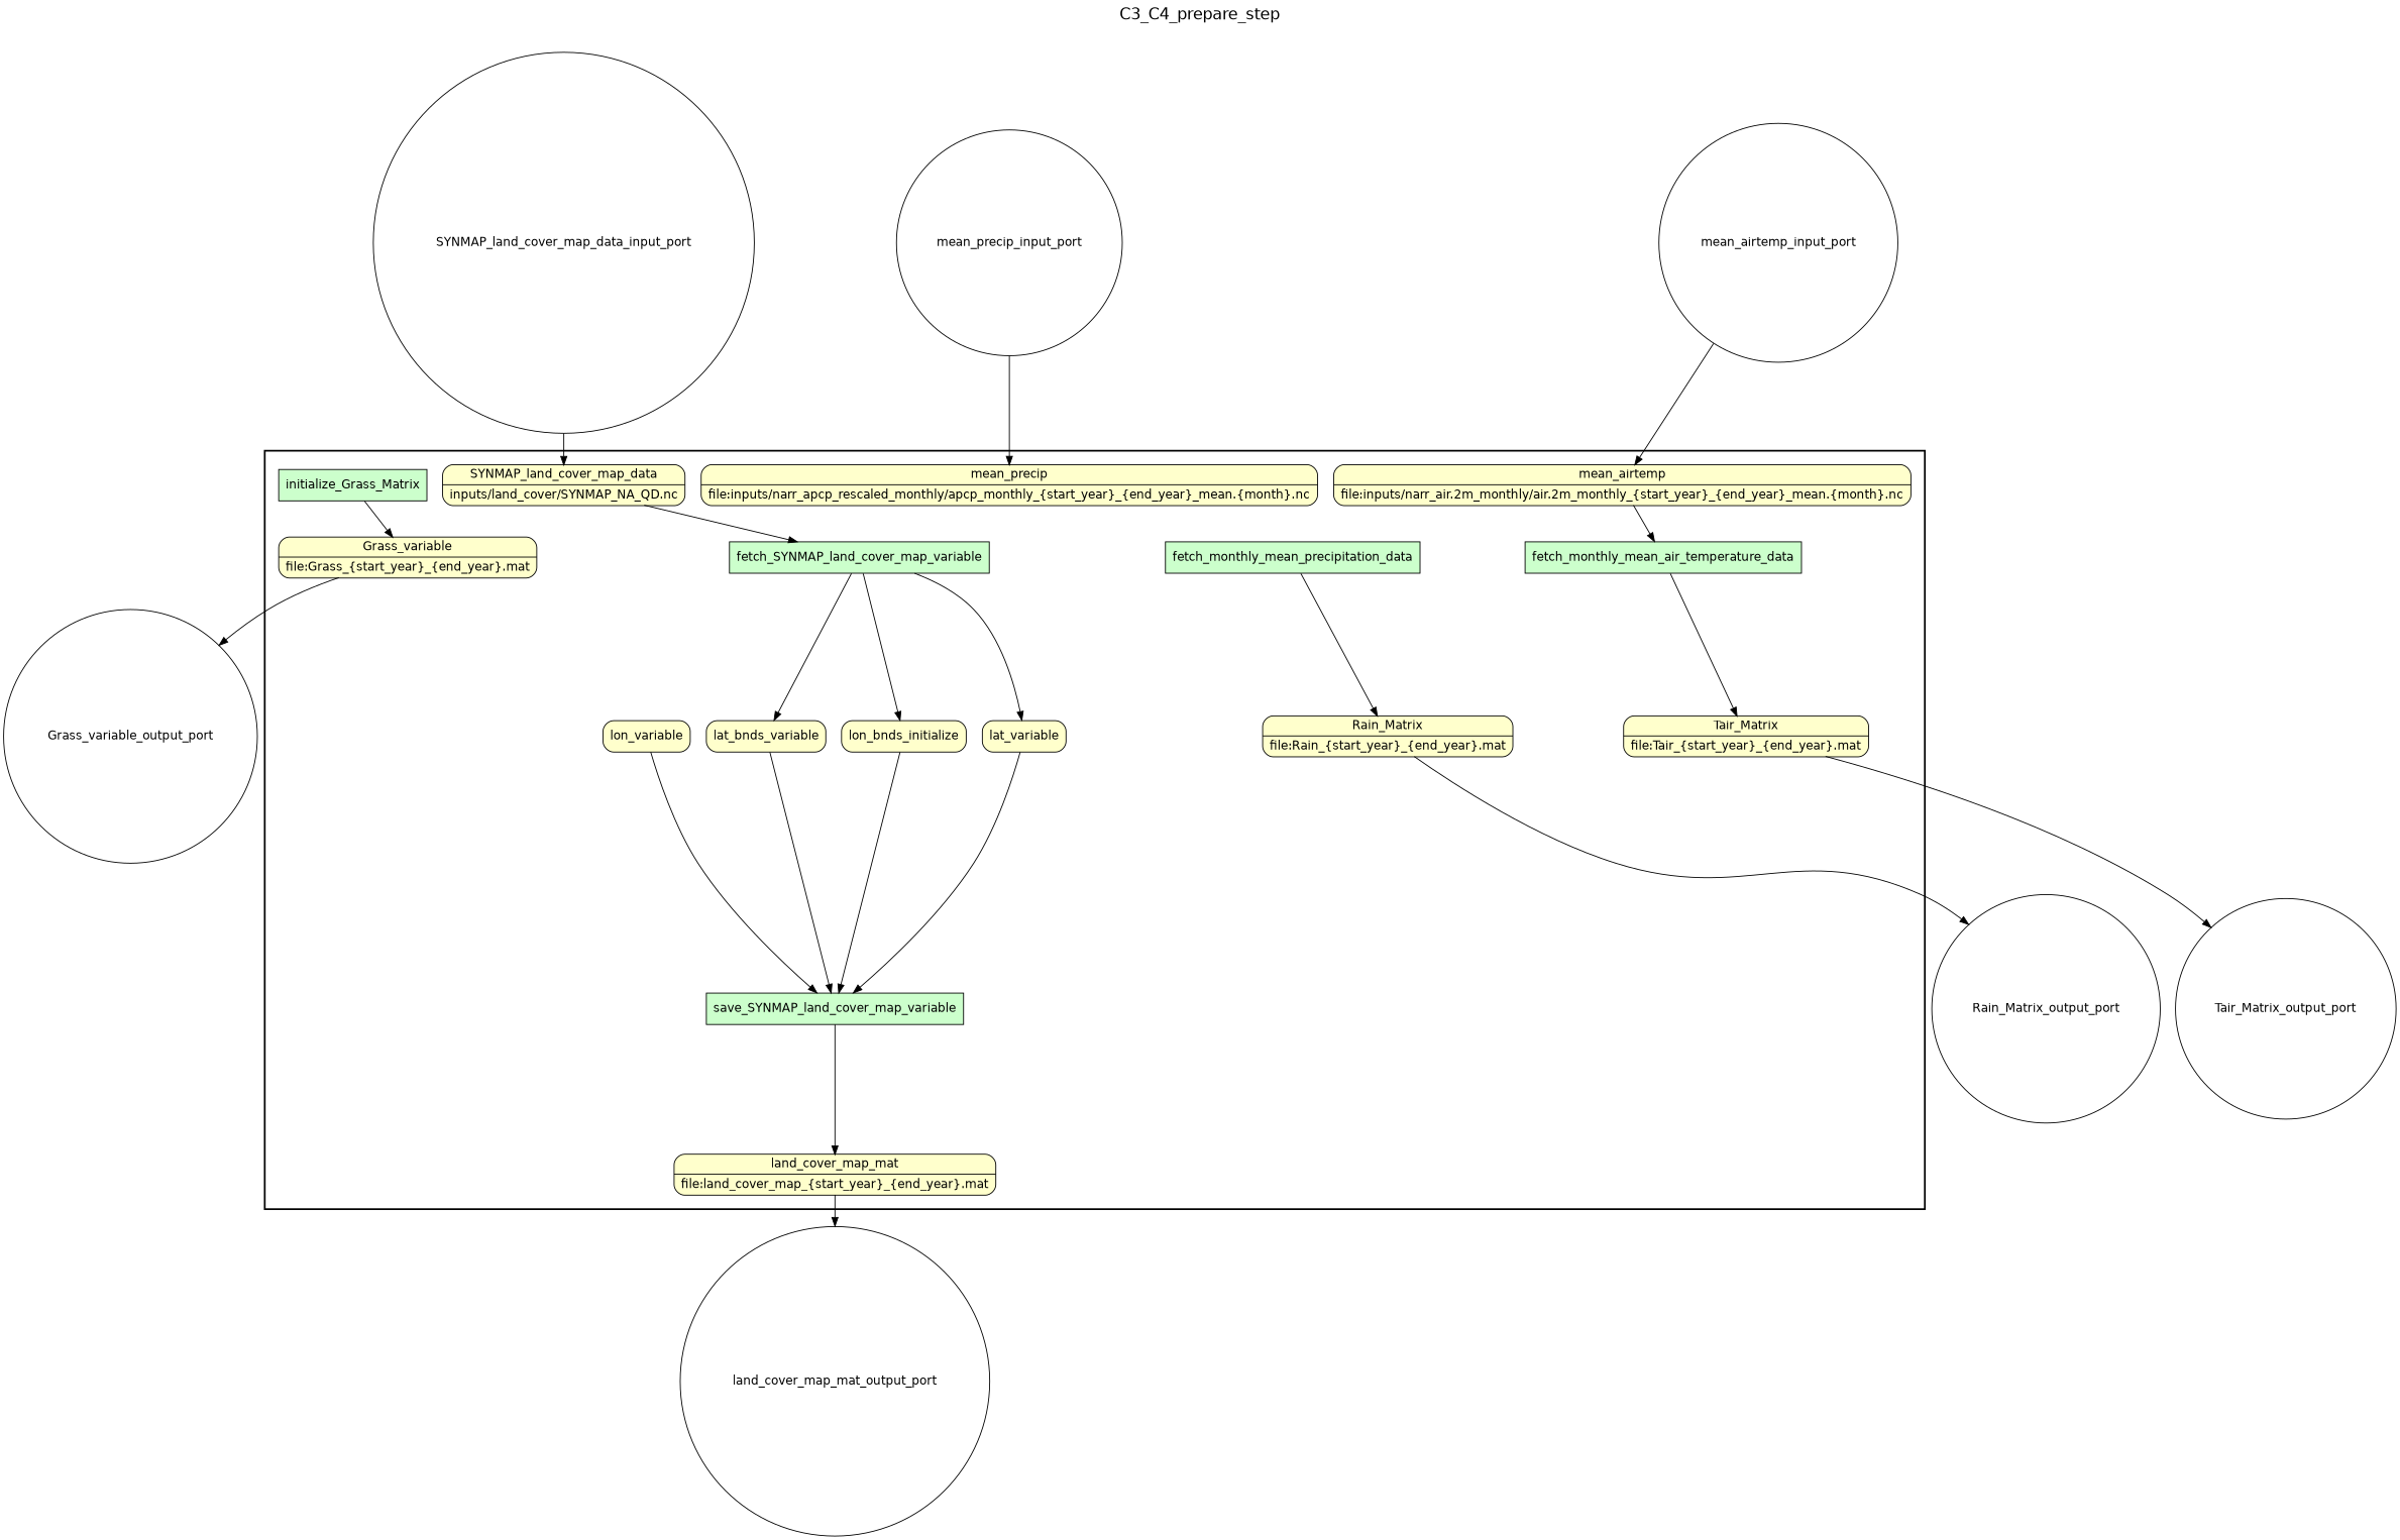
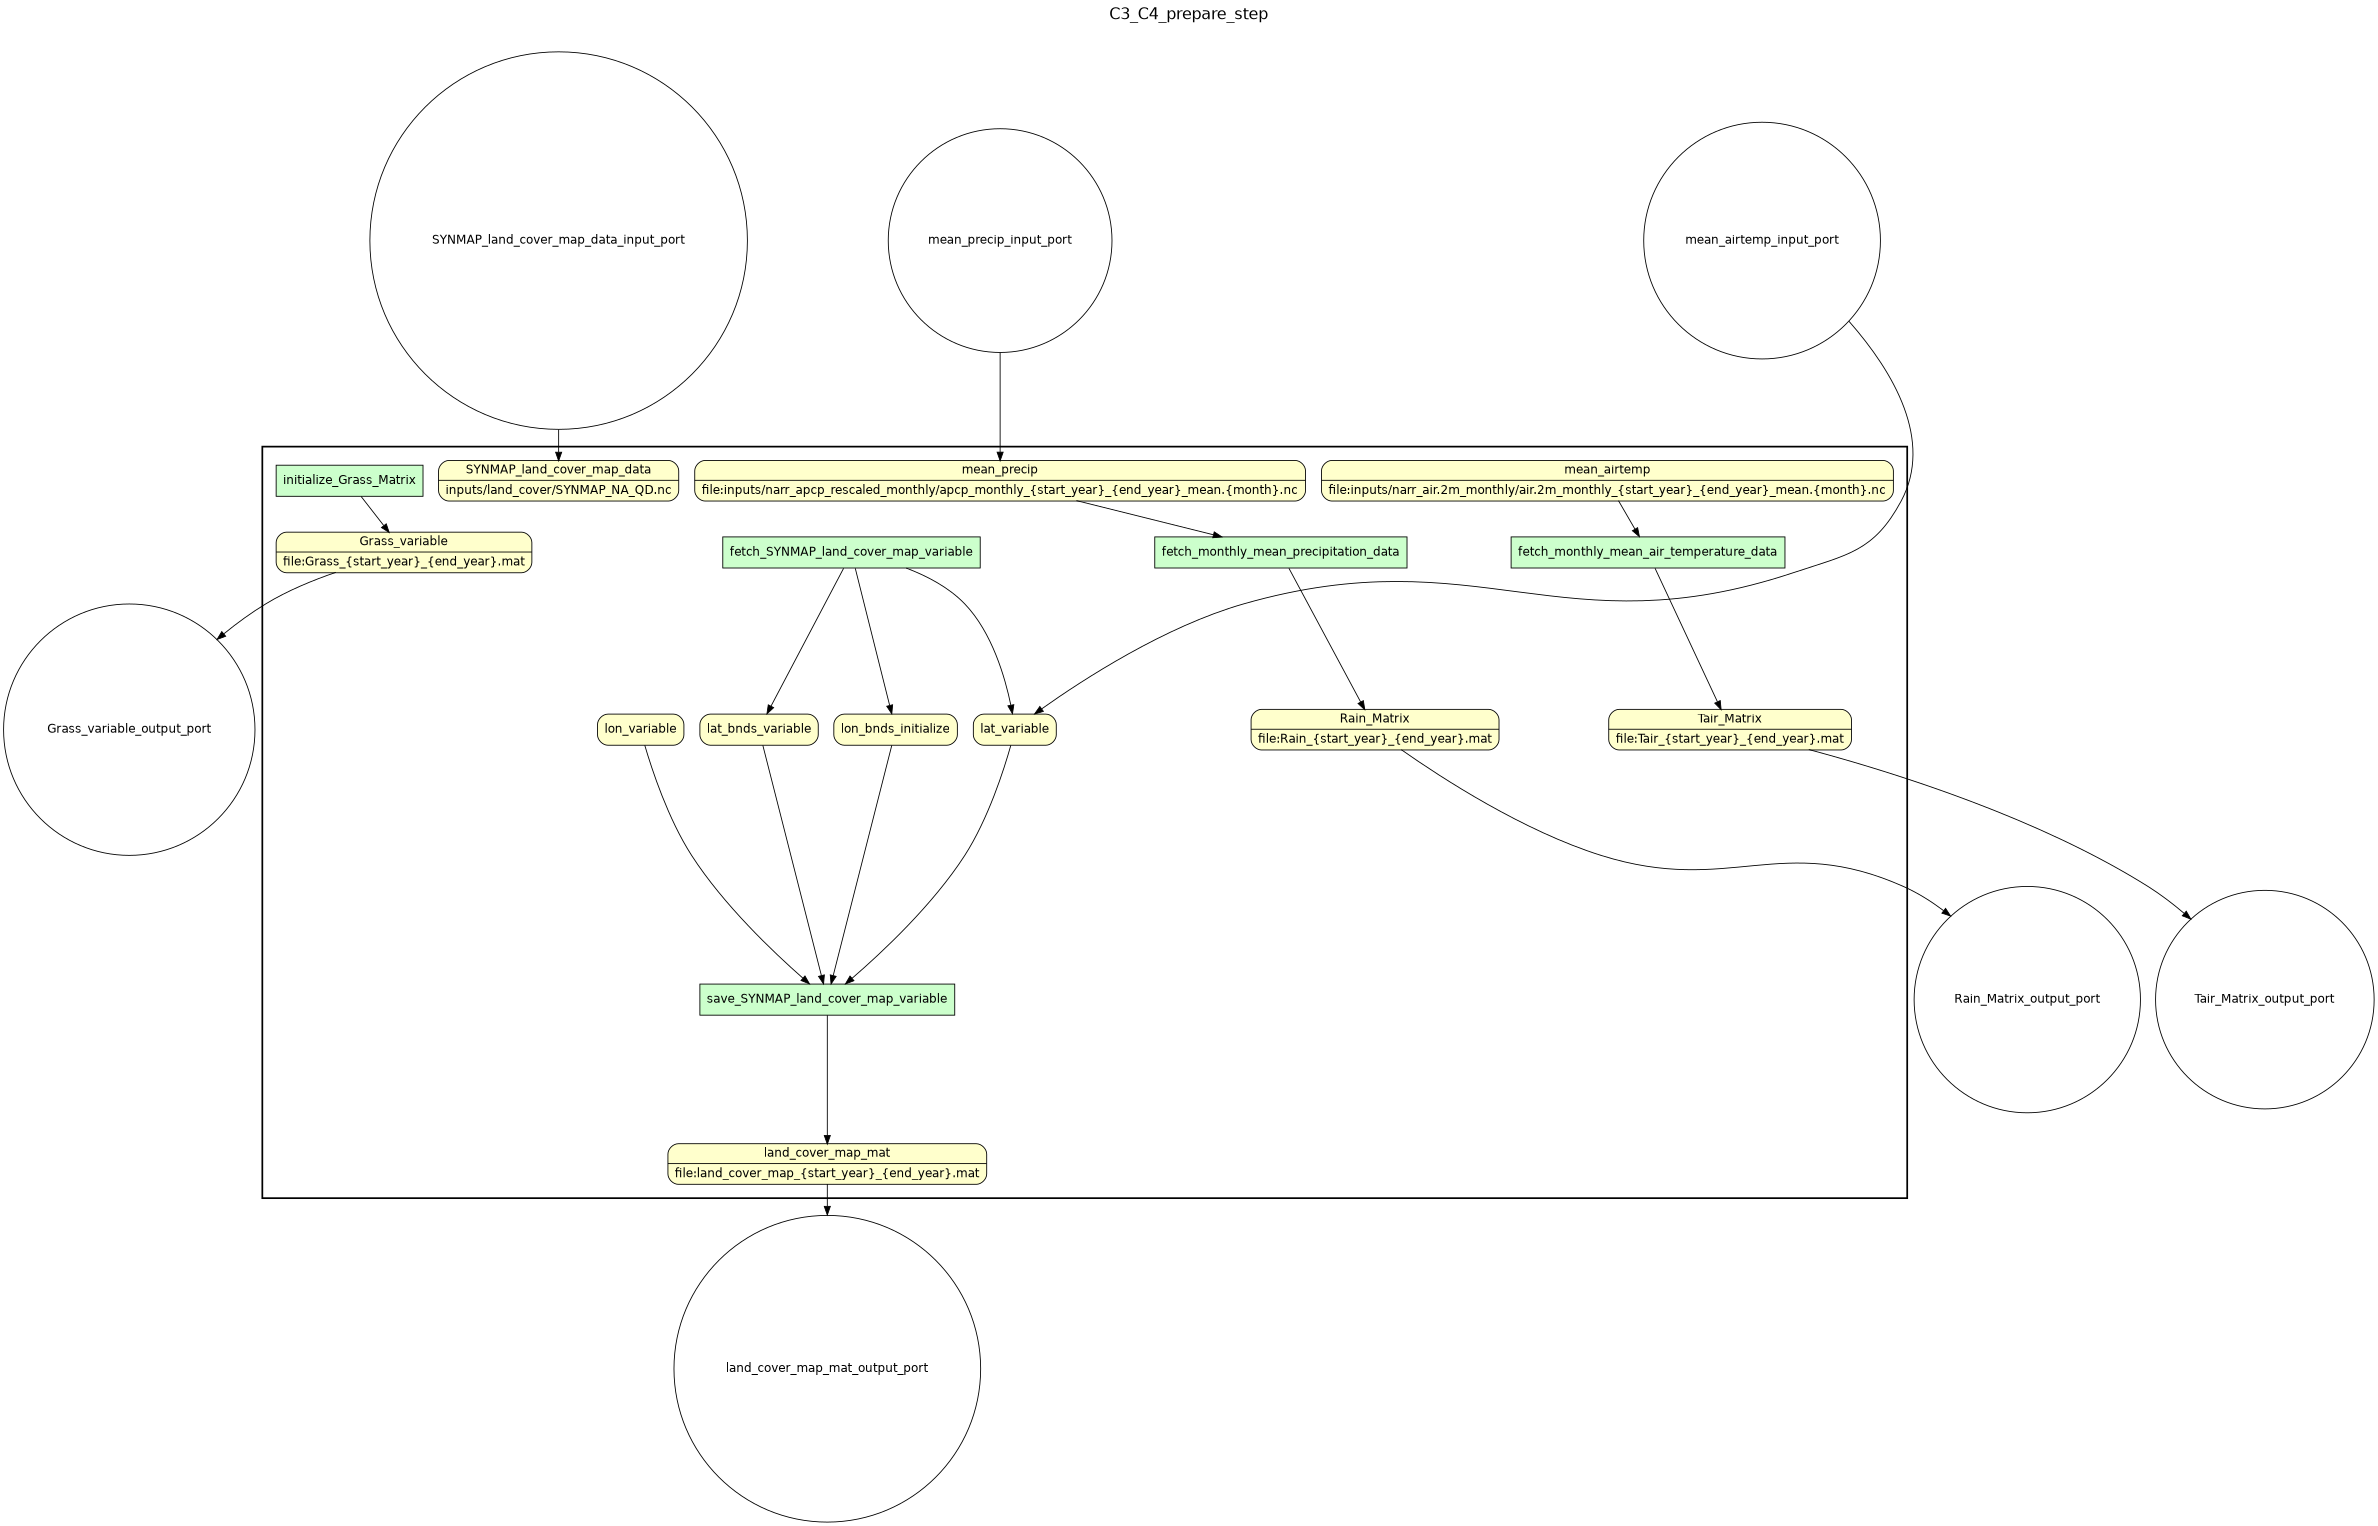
  digraph {
    fontname=Helvetica
    fontsize=18
    label=C3_C4_prepare_step
    labelloc=t
    rankdir=TB
    node [fillcolor="#FFFFCC" fontname=Helvetica peripheries=1 shape=box style="rounded,filled"]
    fetch_SYNMAP_land_cover_map_variable [fillcolor="#CCFFCC" style=filled]
    lon_variable
    lat_variable
    n4 [label=lon_bnds_initialize]
    lat_bnds_variable
    save_SYNMAP_land_cover_map_variable [fillcolor="#CCFFCC" style=filled]
    n7 [label="{<f0> land_cover_map_mat |<f1> file\:land_cover_map_\{start_year\}_\{end_year\}.mat}" rankdir=LR shape=record]
    fetch_monthly_mean_air_temperature_data [fillcolor="#CCFFCC" style=filled]
    n9 [label="{<f0> Tair_Matrix |<f1> file\:Tair_\{start_year\}_\{end_year\}.mat}" rankdir=LR shape=record]
    fetch_monthly_mean_precipitation_data [fillcolor="#CCFFCC" style=filled]
    n11 [label="{<f0> Rain_Matrix |<f1> file\:Rain_\{start_year\}_\{end_year\}.mat}" rankdir=LR shape=record]
    initialize_Grass_Matrix [fillcolor="#CCFFCC" style=filled]
    n13 [label="{<f0> Grass_variable |<f1> file\:Grass_\{start_year\}_\{end_year\}.mat}" rankdir=LR shape=record]
    n14 [label="{<f0> SYNMAP_land_cover_map_data |<f1> inputs/land_cover/SYNMAP_NA_QD.nc}" rankdir=LR shape=record]
    n15 [label="{<f0> mean_airtemp |<f1> file\:inputs/narr_air.2m_monthly/air.2m_monthly_\{start_year\}_\{end_year\}_mean.\{month\}.nc}" rankdir=LR shape=record]
    n16 [label="{<f0> mean_precip |<f1> file\:inputs/narr_apcp_rescaled_monthly/apcp_monthly_\{start_year\}_\{end_year\}_mean.\{month\}.nc}" rankdir=LR shape=record]
    land_cover_map_mat_output_port [fillcolor="#FFFFFF" shape=circle width=0.2]
    Tair_Matrix_output_port [fillcolor="#FFFFFF" shape=circle width=0.2]
    Rain_Matrix_output_port [fillcolor="#FFFFFF" shape=circle width=0.2]
    Grass_variable_output_port [fillcolor="#FFFFFF" shape=circle width=0.2]
    SYNMAP_land_cover_map_data_input_port [fillcolor="#FFFFFF" shape=circle width=0.2]
    mean_airtemp_input_port [fillcolor="#FFFFFF" shape=circle width=0.2]
    mean_precip_input_port [fillcolor="#FFFFFF" shape=circle width=0.2]
    subgraph cluster_1 {
      color=black
      label=""
      penwidth=2
      subgraph cluster_2 {
        color=black
        label=""
        penwidth=0
        fetch_SYNMAP_land_cover_map_variable
        lon_variable
        lat_variable
        n4
        lat_bnds_variable
        save_SYNMAP_land_cover_map_variable
        n7
        fetch_monthly_mean_air_temperature_data
        n9
        fetch_monthly_mean_precipitation_data
        n11
        initialize_Grass_Matrix
        n13
        n14
        n15
        n16
      }
    }
    fetch_SYNMAP_land_cover_map_variable -> lat_variable
    fetch_SYNMAP_land_cover_map_variable -> n4
    fetch_SYNMAP_land_cover_map_variable -> lat_bnds_variable
    lon_variable -> save_SYNMAP_land_cover_map_variable
    lat_variable -> save_SYNMAP_land_cover_map_variable
    n4 -> save_SYNMAP_land_cover_map_variable
    lat_bnds_variable -> save_SYNMAP_land_cover_map_variable
    save_SYNMAP_land_cover_map_variable -> n7
    n7 -> land_cover_map_mat_output_port
    fetch_monthly_mean_air_temperature_data -> n9
    n9 -> Tair_Matrix_output_port
    fetch_monthly_mean_precipitation_data -> n11
    n11 -> Rain_Matrix_output_port
    initialize_Grass_Matrix -> n13
    n13 -> Grass_variable_output_port
-   n14 -> fetch_SYNMAP_land_cover_map_variable
    n15 -> fetch_monthly_mean_air_temperature_data
+   n16 -> fetch_monthly_mean_precipitation_data
    SYNMAP_land_cover_map_data_input_port -> n14
-   mean_airtemp_input_port -> n15
+   mean_airtemp_input_port -> lat_variable
    mean_precip_input_port -> n16
  }
